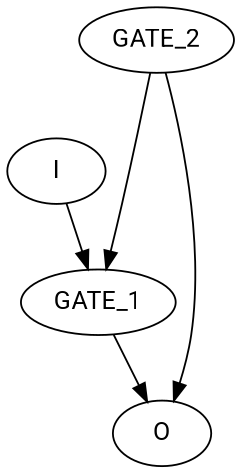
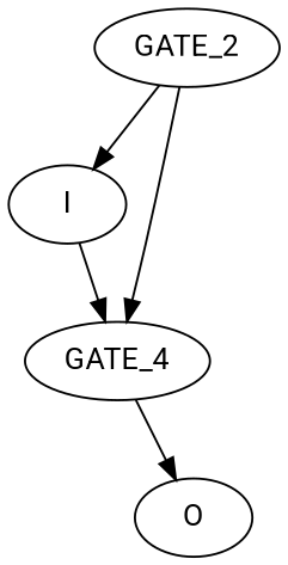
  digraph {
    fontname=Roboto
    node [fontname=Roboto]
    edge [fontname=Roboto]
    I [LABEL=INPUT]
-   GATE_1 [LABEL=AND]
+   GATE_1 [LABEL=AND label=GATE_4]
    O [LABEL=OUTPUT]
    GATE_2 [LABEL=NOT]
    I -> GATE_1
    GATE_1 -> O
    GATE_2 -> GATE_1
-   GATE_2 -> O
+   GATE_2 -> I
  }
